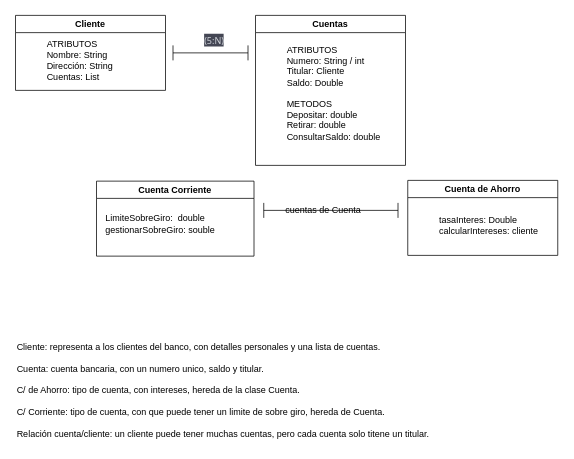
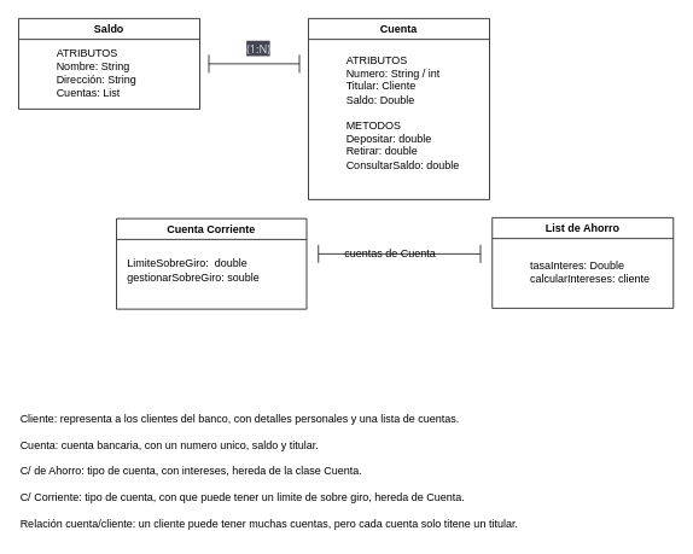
  <mxCell id="0" />
  <mxCell id="1" parent="0" />
- <mxCell id="2" value="Cliente" style="swimlane;whiteSpace=wrap;html=1;" vertex="1" parent="1"><mxGeometry x="20" y="20" width="200" height="100" as="geometry" /></mxCell>
+ <mxCell id="2" value="Saldo" style="swimlane;whiteSpace=wrap;html=1;" vertex="1" parent="1"><mxGeometry x="20" y="20" width="200" height="100" as="geometry" /></mxCell>
  <mxCell id="3" value="ATRIBUTOS&lt;br&gt;Nombre: String&lt;br&gt;Dirección: String&lt;br&gt;Cuentas: List" style="text;html=1;align=left;verticalAlign=middle;resizable=0;points=[];autosize=1;strokeColor=none;fillColor=none;" vertex="1" parent="2"><mxGeometry x="40" y="25" width="110" height="70" as="geometry" /></mxCell>
- <mxCell id="4" value="Cuentas" style="swimlane;whiteSpace=wrap;html=1;startSize=23;" vertex="1" parent="1"><mxGeometry x="340" y="20" width="200" height="200" as="geometry" /></mxCell>
+ <mxCell id="4" value="Cuenta" style="swimlane;whiteSpace=wrap;html=1;startSize=23;" vertex="1" parent="1"><mxGeometry x="340" y="20" width="200" height="200" as="geometry" /></mxCell>
  <mxCell id="5" value="ATRIBUTOS&lt;br&gt;Numero: String / int&lt;br&gt;Titular: Cliente&lt;br&gt;Saldo: Double&lt;br&gt;&lt;br&gt;METODOS&lt;br&gt;Depositar: double&lt;br&gt;Retirar: double&lt;br&gt;ConsultarSaldo: double&amp;nbsp;&lt;br&gt;&amp;nbsp;&lt;br&gt;" style="text;html=1;align=left;verticalAlign=middle;resizable=0;points=[];autosize=1;strokeColor=none;fillColor=none;" vertex="1" parent="4"><mxGeometry x="40" y="31" width="150" height="160" as="geometry" /></mxCell>
- <mxCell id="6" value="Cuenta de Ahorro" style="swimlane;whiteSpace=wrap;html=1;startSize=23;" vertex="1" parent="1"><mxGeometry x="543" y="240" width="200" height="100" as="geometry" /></mxCell>
+ <mxCell id="6" value="List de Ahorro" style="swimlane;whiteSpace=wrap;html=1;startSize=23;" vertex="1" parent="1"><mxGeometry x="543" y="240" width="200" height="100" as="geometry" /></mxCell>
  <mxCell id="7" value="tasaInteres: Double&lt;br&gt;calcularIntereses: cliente" style="text;html=1;align=left;verticalAlign=middle;resizable=0;points=[];autosize=1;strokeColor=none;fillColor=none;" vertex="1" parent="6"><mxGeometry x="40" y="40" width="160" height="40" as="geometry" /></mxCell>
  <mxCell id="8" value="Cuenta Corriente" style="swimlane;whiteSpace=wrap;html=1;" vertex="1" parent="1"><mxGeometry x="128" y="241" width="210" height="100" as="geometry" /></mxCell>
  <mxCell id="9" value="LimiteSobreGiro:&amp;nbsp; double&lt;br&gt;gestionarSobreGiro: souble" style="text;html=1;align=left;verticalAlign=middle;resizable=0;points=[];autosize=1;strokeColor=none;fillColor=none;" vertex="1" parent="8"><mxGeometry x="10" y="37" width="170" height="40" as="geometry" /></mxCell>
  <mxCell id="10" value="" style="shape=crossbar;whiteSpace=wrap;html=1;rounded=1;" vertex="1" parent="1"><mxGeometry x="230" y="60" width="100" height="20" as="geometry" /></mxCell>
- <mxCell id="11" value="&lt;span style=&quot;color: rgb(209, 213, 219); font-family: Söhne, ui-sans-serif, system-ui, -apple-system, &amp;quot;Segoe UI&amp;quot;, Roboto, Ubuntu, Cantarell, &amp;quot;Noto Sans&amp;quot;, sans-serif, &amp;quot;Helvetica Neue&amp;quot;, Arial, &amp;quot;Apple Color Emoji&amp;quot;, &amp;quot;Segoe UI Emoji&amp;quot;, &amp;quot;Segoe UI Symbol&amp;quot;, &amp;quot;Noto Color Emoji&amp;quot;; font-size: 12px; font-style: normal; font-variant-ligatures: normal; font-variant-caps: normal; font-weight: 400; letter-spacing: normal; orphans: 2; text-align: left; text-indent: 0px; text-transform: none; widows: 2; word-spacing: 0px; -webkit-text-stroke-width: 0px; background-color: rgb(68, 70, 84); text-decoration-thickness: initial; text-decoration-style: initial; text-decoration-color: initial; float: none; display: inline !important;&quot;&gt;(5:N)&lt;/span&gt;" style="text;whiteSpace=wrap;html=1;" vertex="1" parent="1"><mxGeometry x="270" y="40" width="60" height="40" as="geometry" /></mxCell>
+ <mxCell id="11" value="&lt;span style=&quot;color: rgb(209, 213, 219); font-family: Söhne, ui-sans-serif, system-ui, -apple-system, &amp;quot;Segoe UI&amp;quot;, Roboto, Ubuntu, Cantarell, &amp;quot;Noto Sans&amp;quot;, sans-serif, &amp;quot;Helvetica Neue&amp;quot;, Arial, &amp;quot;Apple Color Emoji&amp;quot;, &amp;quot;Segoe UI Emoji&amp;quot;, &amp;quot;Segoe UI Symbol&amp;quot;, &amp;quot;Noto Color Emoji&amp;quot;; font-size: 12px; font-style: normal; font-variant-ligatures: normal; font-variant-caps: normal; font-weight: 400; letter-spacing: normal; orphans: 2; text-align: left; text-indent: 0px; text-transform: none; widows: 2; word-spacing: 0px; -webkit-text-stroke-width: 0px; background-color: rgb(68, 70, 84); text-decoration-thickness: initial; text-decoration-style: initial; text-decoration-color: initial; float: none; display: inline !important;&quot;&gt;(1:N)&lt;/span&gt;" style="text;whiteSpace=wrap;html=1;" vertex="1" parent="1"><mxGeometry x="270" y="40" width="60" height="40" as="geometry" /></mxCell>
  <mxCell id="12" value="" style="shape=crossbar;whiteSpace=wrap;html=1;rounded=1;" vertex="1" parent="1"><mxGeometry x="351" y="270" width="179" height="20" as="geometry" /></mxCell>
  <mxCell id="13" value="cuentas de Cuenta" style="text;html=1;align=center;verticalAlign=middle;resizable=0;points=[];autosize=1;strokeColor=none;fillColor=none;" vertex="1" parent="1"><mxGeometry x="365" y="265" width="130" height="30" as="geometry" /></mxCell>
  <mxCell id="14" value="&lt;span style=&quot;background-color: initial;&quot;&gt;Cliente: representa a los clientes del banco, con detalles personales y una lista de cuentas.&lt;/span&gt;&lt;br&gt;&lt;br&gt;&lt;span style=&quot;background-color: initial;&quot;&gt;Cuenta: cuenta bancaria, con un numero unico, saldo y titular.&lt;/span&gt;&lt;br&gt;&lt;br&gt;&lt;span style=&quot;background-color: initial;&quot;&gt;C/ de Ahorro: tipo de cuenta, con intereses, hereda de la clase Cuenta.&lt;/span&gt;&lt;br&gt;&lt;br&gt;&lt;span style=&quot;background-color: initial;&quot;&gt;C/ Corriente: tipo de cuenta, con que puede tener un limite de sobre giro, hereda de Cuenta.&lt;/span&gt;&lt;br&gt;&lt;br&gt;&lt;span style=&quot;background-color: initial;&quot;&gt;Relación cuenta/cliente: un cliente puede tener muchas cuentas, pero cada cuenta solo titene un titular.&lt;/span&gt;" style="text;html=1;align=left;verticalAlign=middle;resizable=0;points=[];autosize=1;strokeColor=none;fillColor=none;" vertex="1" parent="1"><mxGeometry x="20" y="450" width="570" height="140" as="geometry" /></mxCell>
